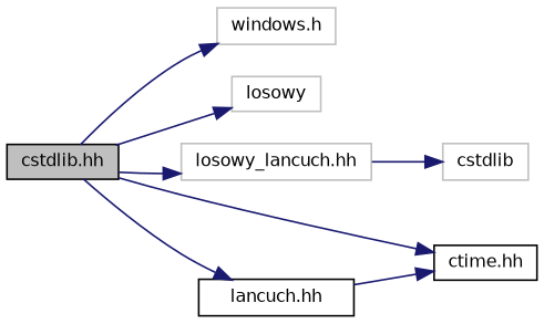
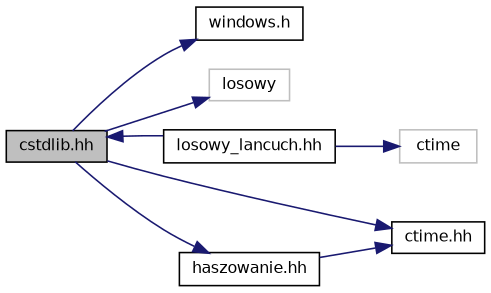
  digraph {
    rankdir=LR
    node [color=black fillcolor=white fontname=Helvetica fontsize=10 shape=record style=filled]
    edge [color=midnightblue fontname=Helvetica fontsize=10 labelfontname=Helvetica labelfontsize=10 style=solid]
    n1 [fillcolor=grey75 fontcolor=black height=0.2 label="cstdlib.hh" width=0.4]
-   n2 [color=grey75 height=0.2 label="windows.h" width=0.4]
+   n2 [height=0.2 label="windows.h" width=0.4]
    n3 [color=grey75 height=0.2 label=losowy width=0.4]
-   n4 [color=grey75 height=0.2 label="losowy_lancuch.hh" width=0.4]
+   n4 [height=0.2 label="losowy_lancuch.hh" width=0.4]
    n5 [height=0.2 label="ctime.hh" width=0.4]
-   n6 [height=0.2 label="lancuch.hh" width=0.4]
-   n7 [color=grey75 height=0.2 label=cstdlib width=0.4]
+   n6 [height=0.2 label="haszowanie.hh" width=0.4]
+   n7 [color=grey75 height=0.2 label=ctime width=0.4]
    n1 -> n2
    n1 -> n3
-   n1 -> n4
+   n4 -> n1
    n1 -> n5
    n1 -> n6
    n4 -> n7
    n6 -> n5
  }
